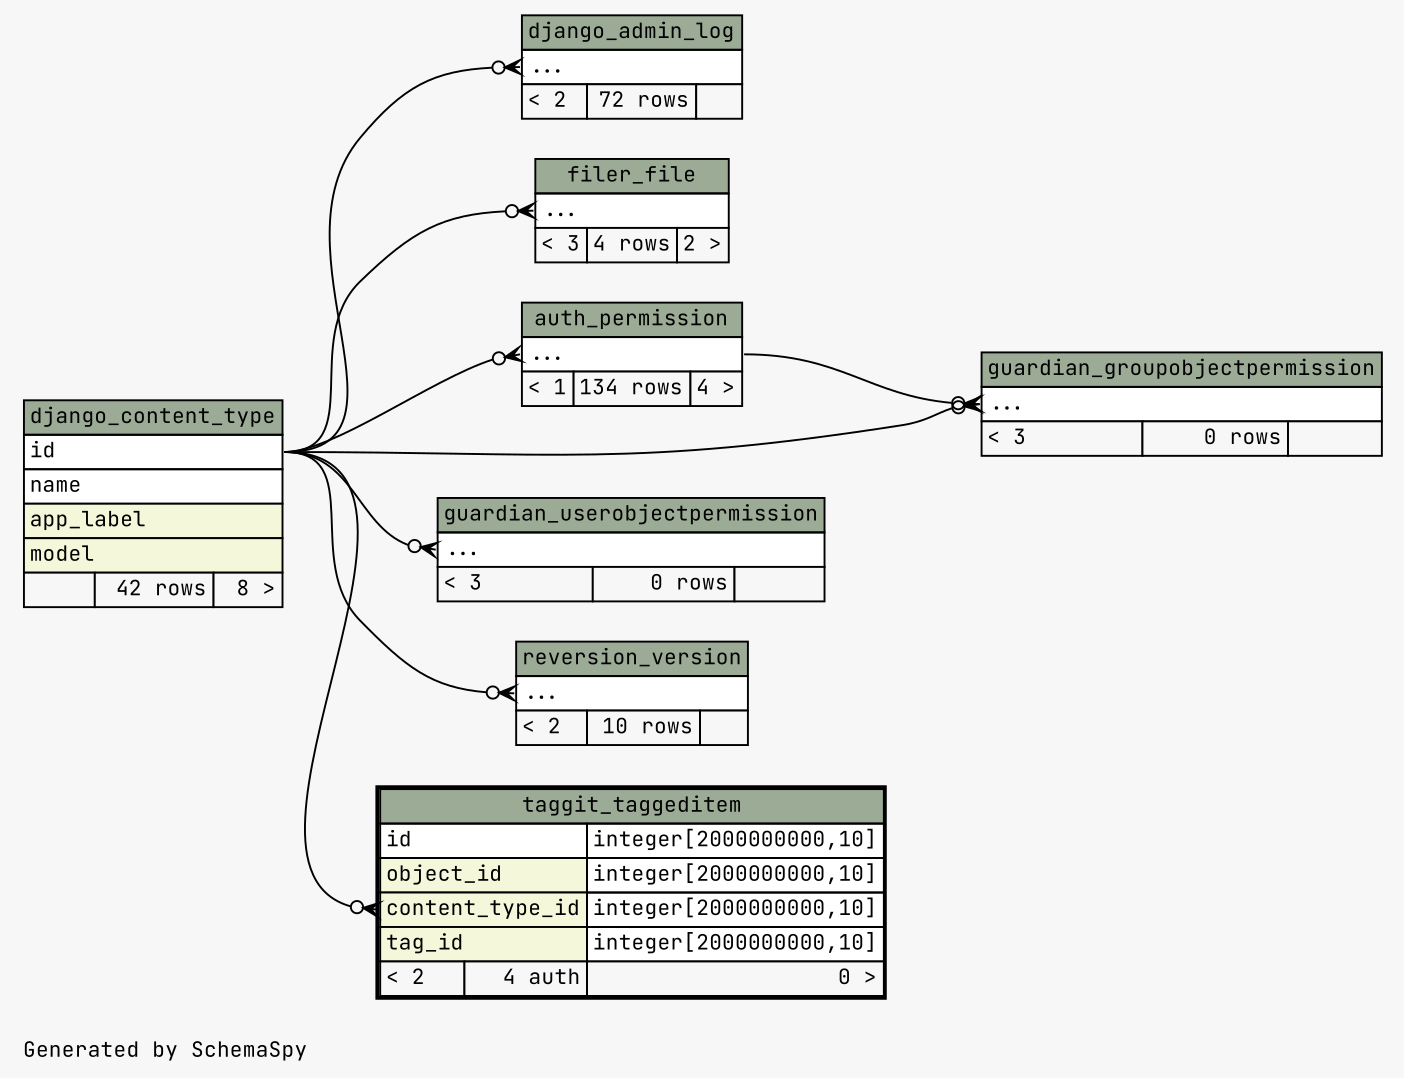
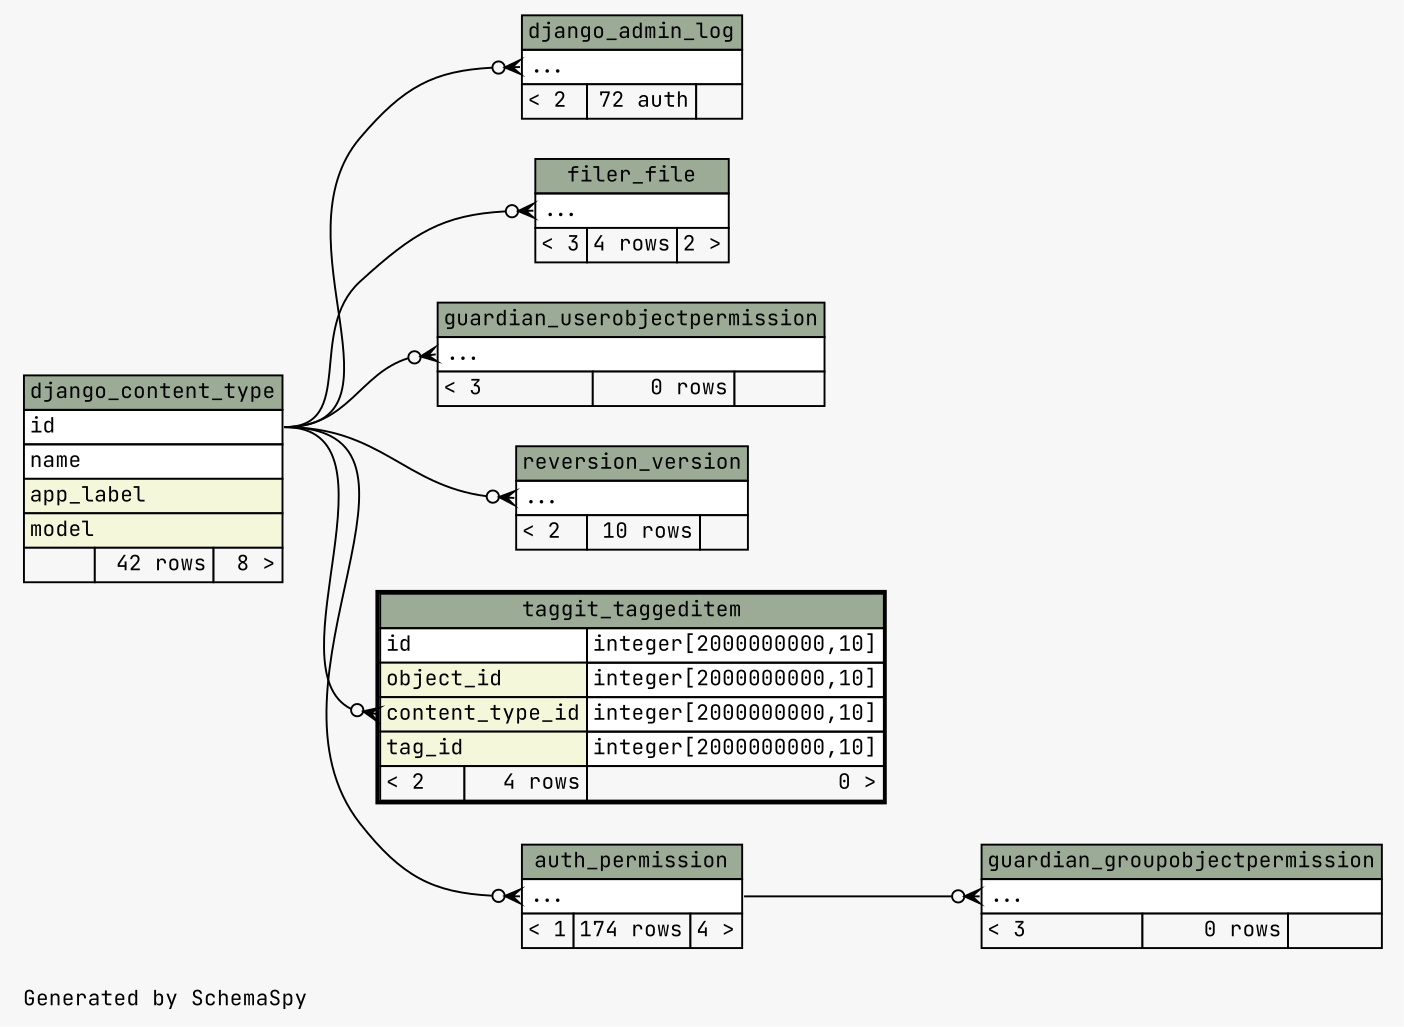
  digraph {
    bgcolor="#f7f7f7"
    fontname="JetBrains Mono"
    fontsize=11
    label="\nGenerated by SchemaSpy"
    labeljust=l
    nodesep=0.18
    rankdir=RL
    ranksep=0.46
    node [fontname="JetBrains Mono" fontsize=11 shape=plaintext]
    edge [arrowhead=none arrowsize=0.8 arrowtail=crowodot dir=back fontname="JetBrains Mono" headport="id:e" tailport="elipses:w"]
-   n1 [label=<     <TABLE BORDER="0" CELLBORDER="1" CELLSPACING="0" BGCOLOR="#ffffff">       <TR><TD COLSPAN="3" BGCOLOR="#9bab96" ALIGN="CENTER">auth_permission</TD></TR>       <TR><TD PORT="elipses" COLSPAN="3" ALIGN="LEFT">...</TD></TR>       <TR><TD ALIGN="LEFT" BGCOLOR="#f7f7f7">&lt; 1</TD><TD ALIGN="RIGHT" BGCOLOR="#f7f7f7">134 rows</TD><TD ALIGN="RIGHT" BGCOLOR="#f7f7f7">4 &gt;</TD></TR>     </TABLE>>]
+   n1 [label=<     <TABLE BORDER="0" CELLBORDER="1" CELLSPACING="0" BGCOLOR="#ffffff">       <TR><TD COLSPAN="3" BGCOLOR="#9bab96" ALIGN="CENTER">auth_permission</TD></TR>       <TR><TD PORT="elipses" COLSPAN="3" ALIGN="LEFT">...</TD></TR>       <TR><TD ALIGN="LEFT" BGCOLOR="#f7f7f7">&lt; 1</TD><TD ALIGN="RIGHT" BGCOLOR="#f7f7f7">174 rows</TD><TD ALIGN="RIGHT" BGCOLOR="#f7f7f7">4 &gt;</TD></TR>     </TABLE>>]
    n2 [label=<     <TABLE BORDER="0" CELLBORDER="1" CELLSPACING="0" BGCOLOR="#ffffff">       <TR><TD COLSPAN="3" BGCOLOR="#9bab96" ALIGN="CENTER">django_content_type</TD></TR>       <TR><TD PORT="id" COLSPAN="3" ALIGN="LEFT">id</TD></TR>       <TR><TD PORT="name" COLSPAN="3" ALIGN="LEFT">name</TD></TR>       <TR><TD PORT="app_label" COLSPAN="3" BGCOLOR="#f4f7da" ALIGN="LEFT">app_label</TD></TR>       <TR><TD PORT="model" COLSPAN="3" BGCOLOR="#f4f7da" ALIGN="LEFT">model</TD></TR>       <TR><TD ALIGN="LEFT" BGCOLOR="#f7f7f7">  </TD><TD ALIGN="RIGHT" BGCOLOR="#f7f7f7">42 rows</TD><TD ALIGN="RIGHT" BGCOLOR="#f7f7f7">8 &gt;</TD></TR>     </TABLE>>]
-   n3 [label=<     <TABLE BORDER="0" CELLBORDER="1" CELLSPACING="0" BGCOLOR="#ffffff">       <TR><TD COLSPAN="3" BGCOLOR="#9bab96" ALIGN="CENTER">django_admin_log</TD></TR>       <TR><TD PORT="elipses" COLSPAN="3" ALIGN="LEFT">...</TD></TR>       <TR><TD ALIGN="LEFT" BGCOLOR="#f7f7f7">&lt; 2</TD><TD ALIGN="RIGHT" BGCOLOR="#f7f7f7">72 rows</TD><TD ALIGN="RIGHT" BGCOLOR="#f7f7f7">  </TD></TR>     </TABLE>>]
+   n3 [label=<     <TABLE BORDER="0" CELLBORDER="1" CELLSPACING="0" BGCOLOR="#ffffff">       <TR><TD COLSPAN="3" BGCOLOR="#9bab96" ALIGN="CENTER">django_admin_log</TD></TR>       <TR><TD PORT="elipses" COLSPAN="3" ALIGN="LEFT">...</TD></TR>       <TR><TD ALIGN="LEFT" BGCOLOR="#f7f7f7">&lt; 2</TD><TD ALIGN="RIGHT" BGCOLOR="#f7f7f7">72 auth</TD><TD ALIGN="RIGHT" BGCOLOR="#f7f7f7">  </TD></TR>     </TABLE>>]
    n4 [label=<     <TABLE BORDER="0" CELLBORDER="1" CELLSPACING="0" BGCOLOR="#ffffff">       <TR><TD COLSPAN="3" BGCOLOR="#9bab96" ALIGN="CENTER">filer_file</TD></TR>       <TR><TD PORT="elipses" COLSPAN="3" ALIGN="LEFT">...</TD></TR>       <TR><TD ALIGN="LEFT" BGCOLOR="#f7f7f7">&lt; 3</TD><TD ALIGN="RIGHT" BGCOLOR="#f7f7f7">4 rows</TD><TD ALIGN="RIGHT" BGCOLOR="#f7f7f7">2 &gt;</TD></TR>     </TABLE>>]
    n5 [label=<     <TABLE BORDER="0" CELLBORDER="1" CELLSPACING="0" BGCOLOR="#ffffff">       <TR><TD COLSPAN="3" BGCOLOR="#9bab96" ALIGN="CENTER">guardian_groupobjectpermission</TD></TR>       <TR><TD PORT="elipses" COLSPAN="3" ALIGN="LEFT">...</TD></TR>       <TR><TD ALIGN="LEFT" BGCOLOR="#f7f7f7">&lt; 3</TD><TD ALIGN="RIGHT" BGCOLOR="#f7f7f7">0 rows</TD><TD ALIGN="RIGHT" BGCOLOR="#f7f7f7">  </TD></TR>     </TABLE>>]
    n6 [label=<     <TABLE BORDER="0" CELLBORDER="1" CELLSPACING="0" BGCOLOR="#ffffff">       <TR><TD COLSPAN="3" BGCOLOR="#9bab96" ALIGN="CENTER">guardian_userobjectpermission</TD></TR>       <TR><TD PORT="elipses" COLSPAN="3" ALIGN="LEFT">...</TD></TR>       <TR><TD ALIGN="LEFT" BGCOLOR="#f7f7f7">&lt; 3</TD><TD ALIGN="RIGHT" BGCOLOR="#f7f7f7">0 rows</TD><TD ALIGN="RIGHT" BGCOLOR="#f7f7f7">  </TD></TR>     </TABLE>>]
    n7 [label=<     <TABLE BORDER="0" CELLBORDER="1" CELLSPACING="0" BGCOLOR="#ffffff">       <TR><TD COLSPAN="3" BGCOLOR="#9bab96" ALIGN="CENTER">reversion_version</TD></TR>       <TR><TD PORT="elipses" COLSPAN="3" ALIGN="LEFT">...</TD></TR>       <TR><TD ALIGN="LEFT" BGCOLOR="#f7f7f7">&lt; 2</TD><TD ALIGN="RIGHT" BGCOLOR="#f7f7f7">10 rows</TD><TD ALIGN="RIGHT" BGCOLOR="#f7f7f7">  </TD></TR>     </TABLE>>]
-   n8 [label=<     <TABLE BORDER="2" CELLBORDER="1" CELLSPACING="0" BGCOLOR="#ffffff">       <TR><TD COLSPAN="3" BGCOLOR="#9bab96" ALIGN="CENTER">taggit_taggeditem</TD></TR>       <TR><TD PORT="id" COLSPAN="2" ALIGN="LEFT">id</TD><TD PORT="id.type" ALIGN="LEFT">integer[2000000000,10]</TD></TR>       <TR><TD PORT="object_id" COLSPAN="2" BGCOLOR="#f4f7da" ALIGN="LEFT">object_id</TD><TD PORT="object_id.type" ALIGN="LEFT">integer[2000000000,10]</TD></TR>       <TR><TD PORT="content_type_id" COLSPAN="2" BGCOLOR="#f4f7da" ALIGN="LEFT">content_type_id</TD><TD PORT="content_type_id.type" ALIGN="LEFT">integer[2000000000,10]</TD></TR>       <TR><TD PORT="tag_id" COLSPAN="2" BGCOLOR="#f4f7da" ALIGN="LEFT">tag_id</TD><TD PORT="tag_id.type" ALIGN="LEFT">integer[2000000000,10]</TD></TR>       <TR><TD ALIGN="LEFT" BGCOLOR="#f7f7f7">&lt; 2</TD><TD ALIGN="RIGHT" BGCOLOR="#f7f7f7">4 auth</TD><TD ALIGN="RIGHT" BGCOLOR="#f7f7f7">0 &gt;</TD></TR>     </TABLE>>]
+   n8 [label=<     <TABLE BORDER="2" CELLBORDER="1" CELLSPACING="0" BGCOLOR="#ffffff">       <TR><TD COLSPAN="3" BGCOLOR="#9bab96" ALIGN="CENTER">taggit_taggeditem</TD></TR>       <TR><TD PORT="id" COLSPAN="2" ALIGN="LEFT">id</TD><TD PORT="id.type" ALIGN="LEFT">integer[2000000000,10]</TD></TR>       <TR><TD PORT="object_id" COLSPAN="2" BGCOLOR="#f4f7da" ALIGN="LEFT">object_id</TD><TD PORT="object_id.type" ALIGN="LEFT">integer[2000000000,10]</TD></TR>       <TR><TD PORT="content_type_id" COLSPAN="2" BGCOLOR="#f4f7da" ALIGN="LEFT">content_type_id</TD><TD PORT="content_type_id.type" ALIGN="LEFT">integer[2000000000,10]</TD></TR>       <TR><TD PORT="tag_id" COLSPAN="2" BGCOLOR="#f4f7da" ALIGN="LEFT">tag_id</TD><TD PORT="tag_id.type" ALIGN="LEFT">integer[2000000000,10]</TD></TR>       <TR><TD ALIGN="LEFT" BGCOLOR="#f7f7f7">&lt; 2</TD><TD ALIGN="RIGHT" BGCOLOR="#f7f7f7">4 rows</TD><TD ALIGN="RIGHT" BGCOLOR="#f7f7f7">0 &gt;</TD></TR>     </TABLE>>]
    n1 -> n2
    n3 -> n2
    n4 -> n2
    n5 -> n1 [headport="elipses:e"]
-   n5 -> n2
    n6 -> n2
    n7 -> n2
    n8 -> n2 [tailport="content_type_id:w"]
  }
